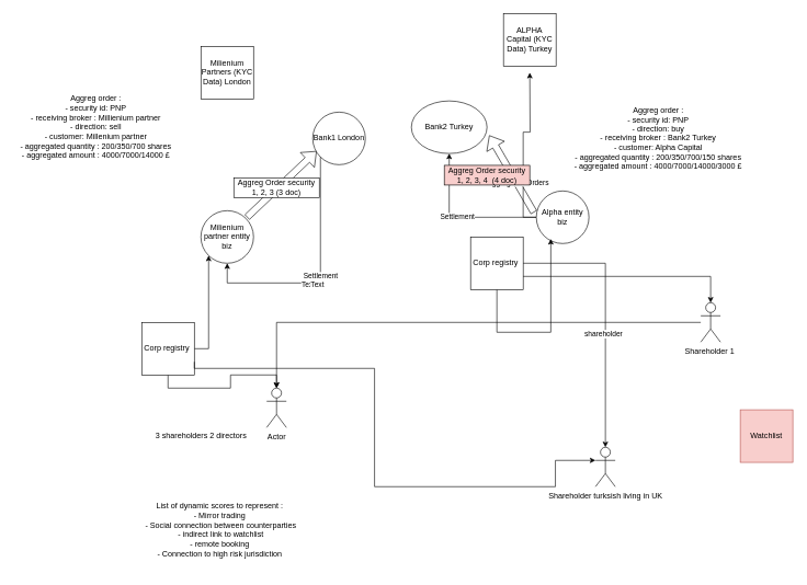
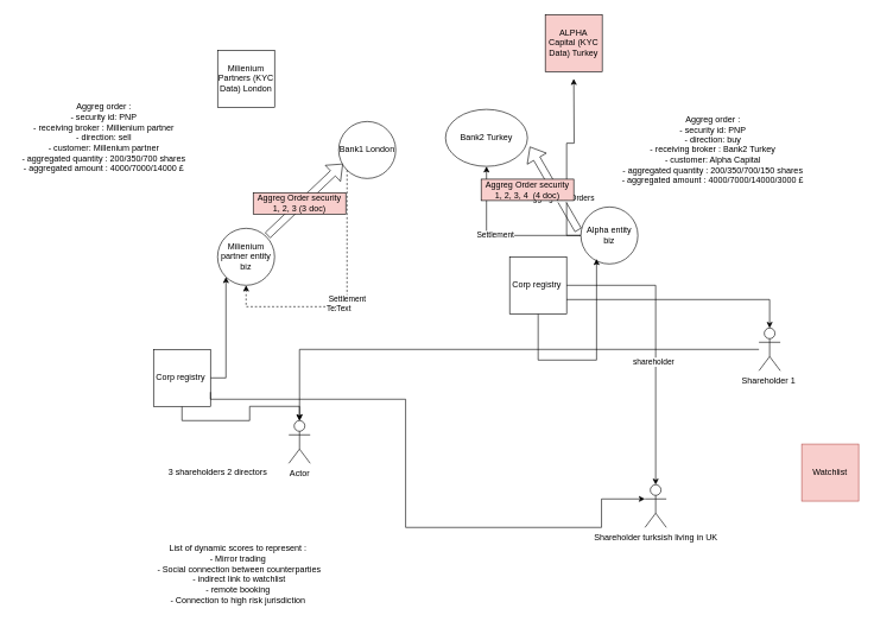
  <mxCell id="0" />
  <mxCell id="1" parent="0" />
  <mxCell id="2" value="Milienium partner entity biz" style="ellipse;whiteSpace=wrap;html=1;aspect=fixed;" vertex="1" parent="1"><mxGeometry x="305" y="320" width="80" height="80" as="geometry" /></mxCell>
  <mxCell id="3" value="Milienium Partners (KYC Data) London" style="whiteSpace=wrap;html=1;aspect=fixed;" vertex="1" parent="1"><mxGeometry x="305" y="70" width="80" height="80" as="geometry" /></mxCell>
- <mxCell id="4" value="ALPHA Capital (KYC Data) Turkey" style="whiteSpace=wrap;html=1;aspect=fixed;" vertex="1" parent="1"><mxGeometry x="765" y="20" width="80" height="80" as="geometry" /></mxCell>
+ <mxCell id="4" value="ALPHA Capital (KYC Data) Turkey" style="whiteSpace=wrap;html=1;aspect=fixed;fillColor=#f8cecc;" vertex="1" parent="1"><mxGeometry x="765" y="20" width="80" height="80" as="geometry" /></mxCell>
  <mxCell id="5" style="edgeStyle=orthogonalEdgeStyle;rounded=0;orthogonalLoop=1;jettySize=auto;html=1;" edge="1" parent="1" source="8"><mxGeometry relative="1" as="geometry"><mxPoint x="805" y="110" as="targetPoint" /></mxGeometry></mxCell>
  <mxCell id="6" style="edgeStyle=orthogonalEdgeStyle;rounded=0;orthogonalLoop=1;jettySize=auto;html=1;entryX=0.5;entryY=1;entryDx=0;entryDy=0;" edge="1" parent="1" source="8" target="15"><mxGeometry relative="1" as="geometry" /></mxCell>
  <mxCell id="7" value="Settlement" style="edgeLabel;html=1;align=center;verticalAlign=middle;resizable=0;points=[];" vertex="1" connectable="0" parent="6"><mxGeometry x="0.045" y="-1" relative="1" as="geometry"><mxPoint x="-1" as="offset" /></mxGeometry></mxCell>
  <mxCell id="8" value="Alpha entity biz" style="ellipse;whiteSpace=wrap;html=1;aspect=fixed;" vertex="1" parent="1"><mxGeometry x="815" y="290" width="80" height="80" as="geometry" /></mxCell>
  <mxCell id="9" value="" style="shape=flexArrow;endArrow=classic;html=1;rounded=0;entryX=0.075;entryY=0.742;entryDx=0;entryDy=0;entryPerimeter=0;" edge="1" parent="1" target="11"><mxGeometry width="50" height="50" relative="1" as="geometry"><mxPoint x="375" y="330" as="sourcePoint" /><mxPoint x="425" y="280" as="targetPoint" /></mxGeometry></mxCell>
  <mxCell id="10" value="Aggregated Orders" style="edgeLabel;html=1;align=center;verticalAlign=middle;resizable=0;points=[];" vertex="1" connectable="0" parent="9"><mxGeometry x="-0.24" y="-2" relative="1" as="geometry"><mxPoint as="offset" /></mxGeometry></mxCell>
  <mxCell id="11" value="Bank1 London" style="ellipse;whiteSpace=wrap;html=1;aspect=fixed;" vertex="1" parent="1"><mxGeometry x="475" y="170" width="80" height="80" as="geometry" /></mxCell>
- <mxCell id="12" value="Settlement" style="edgeStyle=orthogonalEdgeStyle;rounded=0;orthogonalLoop=1;jettySize=auto;html=1;exitX=0;exitY=1;exitDx=0;exitDy=0;" edge="1" parent="1" source="11" target="2"><mxGeometry relative="1" as="geometry"><Array as="points"><mxPoint x="487" y="430" /><mxPoint x="345" y="430" /></Array></mxGeometry></mxCell>
+ <mxCell id="12" value="Settlement" style="edgeStyle=orthogonalEdgeStyle;rounded=0;orthogonalLoop=1;jettySize=auto;html=1;exitX=0;exitY=1;exitDx=0;exitDy=0;dashed=1;" edge="1" parent="1" source="11" target="2"><mxGeometry relative="1" as="geometry"><Array as="points"><mxPoint x="487" y="430" /><mxPoint x="345" y="430" /></Array></mxGeometry></mxCell>
  <mxCell id="13" value="Text" style="edgeLabel;html=1;align=center;verticalAlign=middle;resizable=0;points=[];" vertex="1" connectable="0" parent="12"><mxGeometry x="0.162" y="2" relative="1" as="geometry"><mxPoint as="offset" /></mxGeometry></mxCell>
  <mxCell id="14" value="Text" style="edgeLabel;html=1;align=center;verticalAlign=middle;resizable=0;points=[];" vertex="1" connectable="0" parent="12"><mxGeometry x="0.083" y="1" relative="1" as="geometry"><mxPoint as="offset" /></mxGeometry></mxCell>
  <mxCell id="15" value="Bank2 Turkey" style="ellipse;whiteSpace=wrap;html=1;aspect=fixed;" vertex="1" parent="1"><mxGeometry x="625" y="153" width="115" height="80" as="geometry" /></mxCell>
- <mxCell id="16" value="Aggreg Order security 1, 2, 3 (3 doc)" style="rounded=0;whiteSpace=wrap;html=1;" vertex="1" parent="1"><mxGeometry x="355" y="270" width="130" height="30" as="geometry" /></mxCell>
+ <mxCell id="16" value="Aggreg Order security 1, 2, 3 (3 doc)" style="rounded=0;whiteSpace=wrap;html=1;fillColor=#f8cecc;" vertex="1" parent="1"><mxGeometry x="355" y="270" width="130" height="30" as="geometry" /></mxCell>
  <mxCell id="17" value="Aggreg order :&lt;div&gt;- security id: PNP&lt;/div&gt;&lt;div&gt;- receiving broker : Millienium partner&lt;/div&gt;&lt;div&gt;- direction: sell&lt;/div&gt;&lt;div&gt;- customer: Millenium partner&lt;/div&gt;&lt;div&gt;- aggregated quantity : 200/350/700 shares&lt;/div&gt;&lt;div&gt;- aggregated amount : 4000/7000/14000 £&lt;/div&gt;" style="text;html=1;align=center;verticalAlign=middle;resizable=0;points=[];autosize=1;strokeColor=none;fillColor=none;" vertex="1" parent="1"><mxGeometry x="20" y="138" width="250" height="110" as="geometry" /></mxCell>
  <mxCell id="18" value="" style="shape=flexArrow;endArrow=classic;html=1;rounded=0;entryX=1.029;entryY=0.654;entryDx=0;entryDy=0;entryPerimeter=0;exitX=-0.046;exitY=0.408;exitDx=0;exitDy=0;exitPerimeter=0;" edge="1" parent="1" source="8" target="15"><mxGeometry width="50" height="50" relative="1" as="geometry"><mxPoint x="695" y="311" as="sourcePoint" /><mxPoint x="801" y="210" as="targetPoint" /></mxGeometry></mxCell>
  <mxCell id="19" value="Aggregated Orders" style="edgeLabel;html=1;align=center;verticalAlign=middle;resizable=0;points=[];" vertex="1" connectable="0" parent="18"><mxGeometry x="-0.24" y="-2" relative="1" as="geometry"><mxPoint as="offset" /></mxGeometry></mxCell>
  <mxCell id="20" value="Aggreg Order security 1, 2, 3, 4&amp;nbsp; (4 doc)" style="rounded=0;whiteSpace=wrap;html=1;fillColor=#f8cecc;" vertex="1" parent="1"><mxGeometry x="675" y="251" width="130" height="30" as="geometry" /></mxCell>
  <mxCell id="21" value="Aggreg order :&lt;div&gt;- security id: PNP&lt;/div&gt;&lt;div&gt;- direction: buy&lt;/div&gt;&lt;div&gt;- receiving broker : Bank2 Turkey&lt;/div&gt;&lt;div&gt;- customer: Alpha Capital&lt;/div&gt;&lt;div&gt;- aggregated quantity : 200/350/700/150 shares&lt;/div&gt;&lt;div&gt;- aggregated amount : 4000/7000/14000/3000 £&lt;/div&gt;" style="text;html=1;align=center;verticalAlign=middle;resizable=0;points=[];autosize=1;strokeColor=none;fillColor=none;" vertex="1" parent="1"><mxGeometry x="860" y="155" width="280" height="110" as="geometry" /></mxCell>
  <mxCell id="22" style="edgeStyle=orthogonalEdgeStyle;rounded=0;orthogonalLoop=1;jettySize=auto;html=1;entryX=0;entryY=1;entryDx=0;entryDy=0;" edge="1" parent="1" source="24" target="2"><mxGeometry relative="1" as="geometry"><Array as="points"><mxPoint x="317" y="530" /></Array></mxGeometry></mxCell>
  <mxCell id="23" style="edgeStyle=orthogonalEdgeStyle;rounded=0;orthogonalLoop=1;jettySize=auto;html=1;exitX=0.5;exitY=1;exitDx=0;exitDy=0;" edge="1" parent="1" source="24" target="25"><mxGeometry relative="1" as="geometry" /></mxCell>
  <mxCell id="24" value="Corp registry&amp;nbsp;" style="whiteSpace=wrap;html=1;aspect=fixed;" vertex="1" parent="1"><mxGeometry x="215" y="490" width="80" height="80" as="geometry" /></mxCell>
  <mxCell id="25" value="Actor" style="shape=umlActor;verticalLabelPosition=bottom;verticalAlign=top;html=1;outlineConnect=0;" vertex="1" parent="1"><mxGeometry x="405" y="590" width="30" height="60" as="geometry" /></mxCell>
  <mxCell id="26" value="3 shareholders 2 directors" style="text;html=1;align=center;verticalAlign=middle;resizable=0;points=[];autosize=1;strokeColor=none;fillColor=none;" vertex="1" parent="1"><mxGeometry x="225" y="648" width="160" height="30" as="geometry" /></mxCell>
  <mxCell id="27" style="edgeStyle=orthogonalEdgeStyle;rounded=0;orthogonalLoop=1;jettySize=auto;html=1;" edge="1" parent="1" source="28" target="25"><mxGeometry relative="1" as="geometry" /></mxCell>
  <mxCell id="28" value="Shareholder 1&amp;nbsp;" style="shape=umlActor;verticalLabelPosition=bottom;verticalAlign=top;html=1;outlineConnect=0;" vertex="1" parent="1"><mxGeometry x="1065" y="460" width="30" height="60" as="geometry" /></mxCell>
  <mxCell id="29" style="edgeStyle=orthogonalEdgeStyle;rounded=0;orthogonalLoop=1;jettySize=auto;html=1;exitX=1;exitY=0.75;exitDx=0;exitDy=0;entryX=0;entryY=0.333;entryDx=0;entryDy=0;entryPerimeter=0;" edge="1" parent="1" target="30" source="24"><mxGeometry relative="1" as="geometry"><mxPoint x="305" y="560" as="sourcePoint" /><mxPoint x="843.5" y="520.6" as="targetPoint" /><Array as="points"><mxPoint x="295" y="560" /><mxPoint x="569" y="560" /><mxPoint x="569" y="740" /><mxPoint x="844" y="740" /><mxPoint x="844" y="700" /></Array></mxGeometry></mxCell>
  <mxCell id="30" value="Shareholder turksish living in UK" style="shape=umlActor;verticalLabelPosition=bottom;verticalAlign=top;html=1;outlineConnect=0;" vertex="1" parent="1"><mxGeometry x="905" y="680" width="30" height="60" as="geometry" /></mxCell>
  <mxCell id="31" value="Watchlist" style="whiteSpace=wrap;html=1;aspect=fixed;fillColor=#f8cecc;strokeColor=#b85450;" vertex="1" parent="1"><mxGeometry x="1125" y="623" width="80" height="80" as="geometry" /></mxCell>
  <mxCell id="32" style="edgeStyle=orthogonalEdgeStyle;rounded=0;orthogonalLoop=1;jettySize=auto;html=1;entryX=0;entryY=1;entryDx=0;entryDy=0;" edge="1" parent="1" source="33"><mxGeometry relative="1" as="geometry"><mxPoint x="837" y="363" as="targetPoint" /><Array as="points"><mxPoint x="837" y="505" /></Array></mxGeometry></mxCell>
  <mxCell id="33" value="Corp registry&amp;nbsp;" style="whiteSpace=wrap;html=1;aspect=fixed;" vertex="1" parent="1"><mxGeometry x="715" y="360" width="80" height="80" as="geometry" /></mxCell>
  <mxCell id="34" style="edgeStyle=orthogonalEdgeStyle;rounded=0;orthogonalLoop=1;jettySize=auto;html=1;entryX=0.5;entryY=0;entryDx=0;entryDy=0;entryPerimeter=0;" edge="1" parent="1" source="33" target="30"><mxGeometry relative="1" as="geometry" /></mxCell>
  <mxCell id="35" value="shareholder" style="edgeLabel;html=1;align=center;verticalAlign=middle;resizable=0;points=[];" vertex="1" connectable="0" parent="34"><mxGeometry x="0.148" y="-4" relative="1" as="geometry"><mxPoint as="offset" /></mxGeometry></mxCell>
  <mxCell id="36" value="List of dynamic scores to represent :&amp;nbsp;&lt;div&gt;- Mirror trading&amp;nbsp;&lt;/div&gt;&lt;div&gt;- Social connection between counterparties&lt;/div&gt;&lt;div&gt;- indirect link to watchlist&lt;/div&gt;&lt;div&gt;- remote booking&amp;nbsp;&lt;/div&gt;&lt;div&gt;- Connection to high risk jurisdiction&amp;nbsp;&lt;/div&gt;&lt;div&gt;&lt;br&gt;&lt;/div&gt;" style="text;html=1;align=center;verticalAlign=middle;resizable=0;points=[];autosize=1;strokeColor=none;fillColor=none;" vertex="1" parent="1"><mxGeometry x="210" y="758" width="250" height="110" as="geometry" /></mxCell>
  <mxCell id="37" style="edgeStyle=orthogonalEdgeStyle;rounded=0;orthogonalLoop=1;jettySize=auto;html=1;exitX=1;exitY=0.75;exitDx=0;exitDy=0;entryX=0.5;entryY=0;entryDx=0;entryDy=0;entryPerimeter=0;" edge="1" parent="1" source="33" target="28"><mxGeometry relative="1" as="geometry" /></mxCell>
